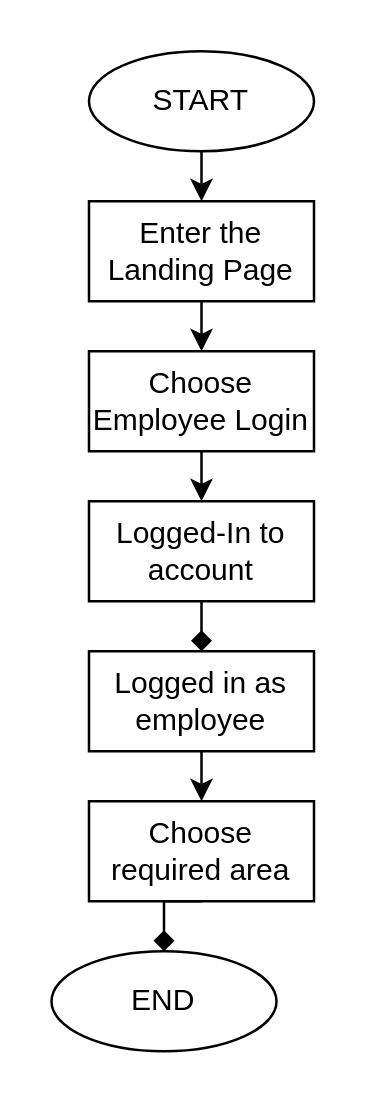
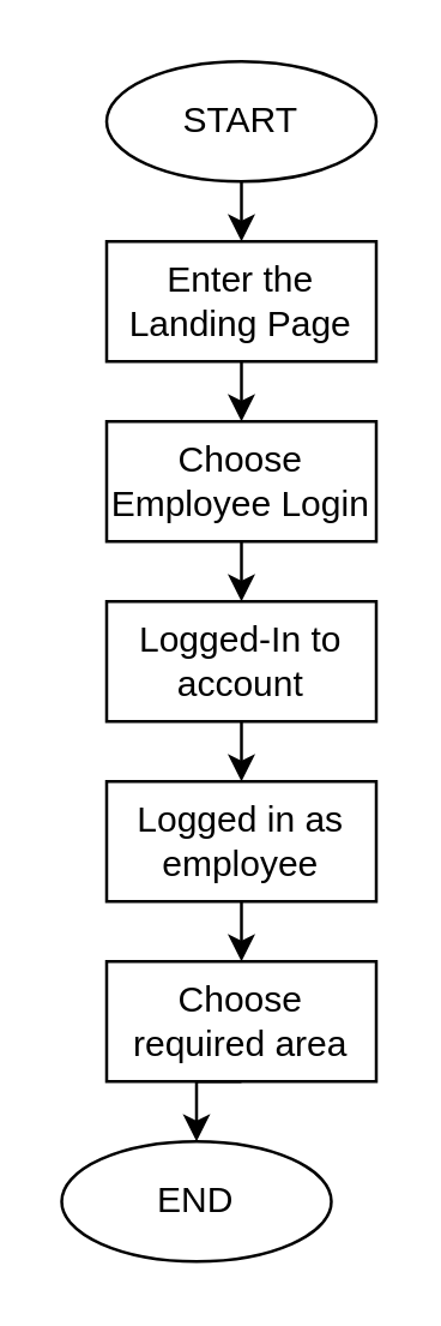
  <mxCell id="0" />
  <mxCell id="1" parent="0" />
  <mxCell id="2" style="edgeStyle=orthogonalEdgeStyle;rounded=0;orthogonalLoop=1;jettySize=auto;html=1;exitX=0.5;exitY=1;exitDx=0;exitDy=0;entryX=0.5;entryY=0;entryDx=0;entryDy=0;" parent="1" target="4" edge="1"><mxGeometry relative="1" as="geometry"><mxPoint x="80" y="60" as="sourcePoint" /></mxGeometry></mxCell>
  <mxCell id="3" style="edgeStyle=orthogonalEdgeStyle;rounded=0;orthogonalLoop=1;jettySize=auto;html=1;exitX=0.5;exitY=1;exitDx=0;exitDy=0;entryX=0.5;entryY=0;entryDx=0;entryDy=0;" parent="1" source="4" target="6" edge="1"><mxGeometry relative="1" as="geometry" /></mxCell>
  <mxCell id="4" value="Enter the Landing Page" style="rounded=0;whiteSpace=wrap;html=1;" parent="1" vertex="1"><mxGeometry x="35" y="80" width="90" height="40" as="geometry" /></mxCell>
  <mxCell id="5" style="edgeStyle=orthogonalEdgeStyle;rounded=0;orthogonalLoop=1;jettySize=auto;html=1;exitX=0.5;exitY=1;exitDx=0;exitDy=0;entryX=0.5;entryY=0;entryDx=0;entryDy=0;" parent="1" source="6" edge="1"><mxGeometry relative="1" as="geometry"><mxPoint x="80" y="200" as="targetPoint" /></mxGeometry></mxCell>
  <mxCell id="6" value="Choose Employee Login" style="rounded=0;whiteSpace=wrap;html=1;" parent="1" vertex="1"><mxGeometry x="35" y="140" width="90" height="40" as="geometry" /></mxCell>
- <mxCell id="7" style="edgeStyle=orthogonalEdgeStyle;rounded=0;orthogonalLoop=1;jettySize=auto;html=1;exitX=0.5;exitY=1;exitDx=0;exitDy=0;entryX=0.5;entryY=0;entryDx=0;entryDy=0;endArrow=diamond;" parent="1" source="8" target="10" edge="1"><mxGeometry relative="1" as="geometry" /></mxCell>
+ <mxCell id="7" style="edgeStyle=orthogonalEdgeStyle;rounded=0;orthogonalLoop=1;jettySize=auto;html=1;exitX=0.5;exitY=1;exitDx=0;exitDy=0;entryX=0.5;entryY=0;entryDx=0;entryDy=0;" parent="1" source="8" target="10" edge="1"><mxGeometry relative="1" as="geometry" /></mxCell>
  <mxCell id="8" value="Logged-In to account" style="rounded=0;whiteSpace=wrap;html=1;" parent="1" vertex="1"><mxGeometry x="35" y="200" width="90" height="40" as="geometry" /></mxCell>
  <mxCell id="9" style="edgeStyle=orthogonalEdgeStyle;rounded=0;orthogonalLoop=1;jettySize=auto;html=1;exitX=0.5;exitY=1;exitDx=0;exitDy=0;entryX=0.5;entryY=0;entryDx=0;entryDy=0;" parent="1" source="10" target="12" edge="1"><mxGeometry relative="1" as="geometry" /></mxCell>
  <mxCell id="10" value="Logged in as employee" style="rounded=0;whiteSpace=wrap;html=1;" parent="1" vertex="1"><mxGeometry x="35" y="260" width="90" height="40" as="geometry" /></mxCell>
- <mxCell id="11" style="edgeStyle=orthogonalEdgeStyle;rounded=0;orthogonalLoop=1;jettySize=auto;html=1;exitX=0.5;exitY=1;exitDx=0;exitDy=0;entryX=0.5;entryY=0;entryDx=0;entryDy=0;endArrow=diamond;" parent="1" source="12" target="14" edge="1"><mxGeometry relative="1" as="geometry"><mxPoint x="80" y="480" as="targetPoint" /></mxGeometry></mxCell>
+ <mxCell id="11" style="edgeStyle=orthogonalEdgeStyle;rounded=0;orthogonalLoop=1;jettySize=auto;html=1;exitX=0.5;exitY=1;exitDx=0;exitDy=0;entryX=0.5;entryY=0;entryDx=0;entryDy=0;" parent="1" source="12" target="14" edge="1"><mxGeometry relative="1" as="geometry"><mxPoint x="80" y="480" as="targetPoint" /></mxGeometry></mxCell>
  <mxCell id="12" value="Choose required area" style="rounded=0;whiteSpace=wrap;html=1;" parent="1" vertex="1"><mxGeometry x="35" y="320" width="90" height="40" as="geometry" /></mxCell>
  <mxCell id="13" value="START" style="ellipse;whiteSpace=wrap;html=1;" parent="1" vertex="1"><mxGeometry x="35" y="20" width="90" height="40" as="geometry" /></mxCell>
  <mxCell id="14" value="END" style="ellipse;whiteSpace=wrap;html=1;" parent="1" vertex="1"><mxGeometry x="20" y="380" width="90" height="40" as="geometry" /></mxCell>
